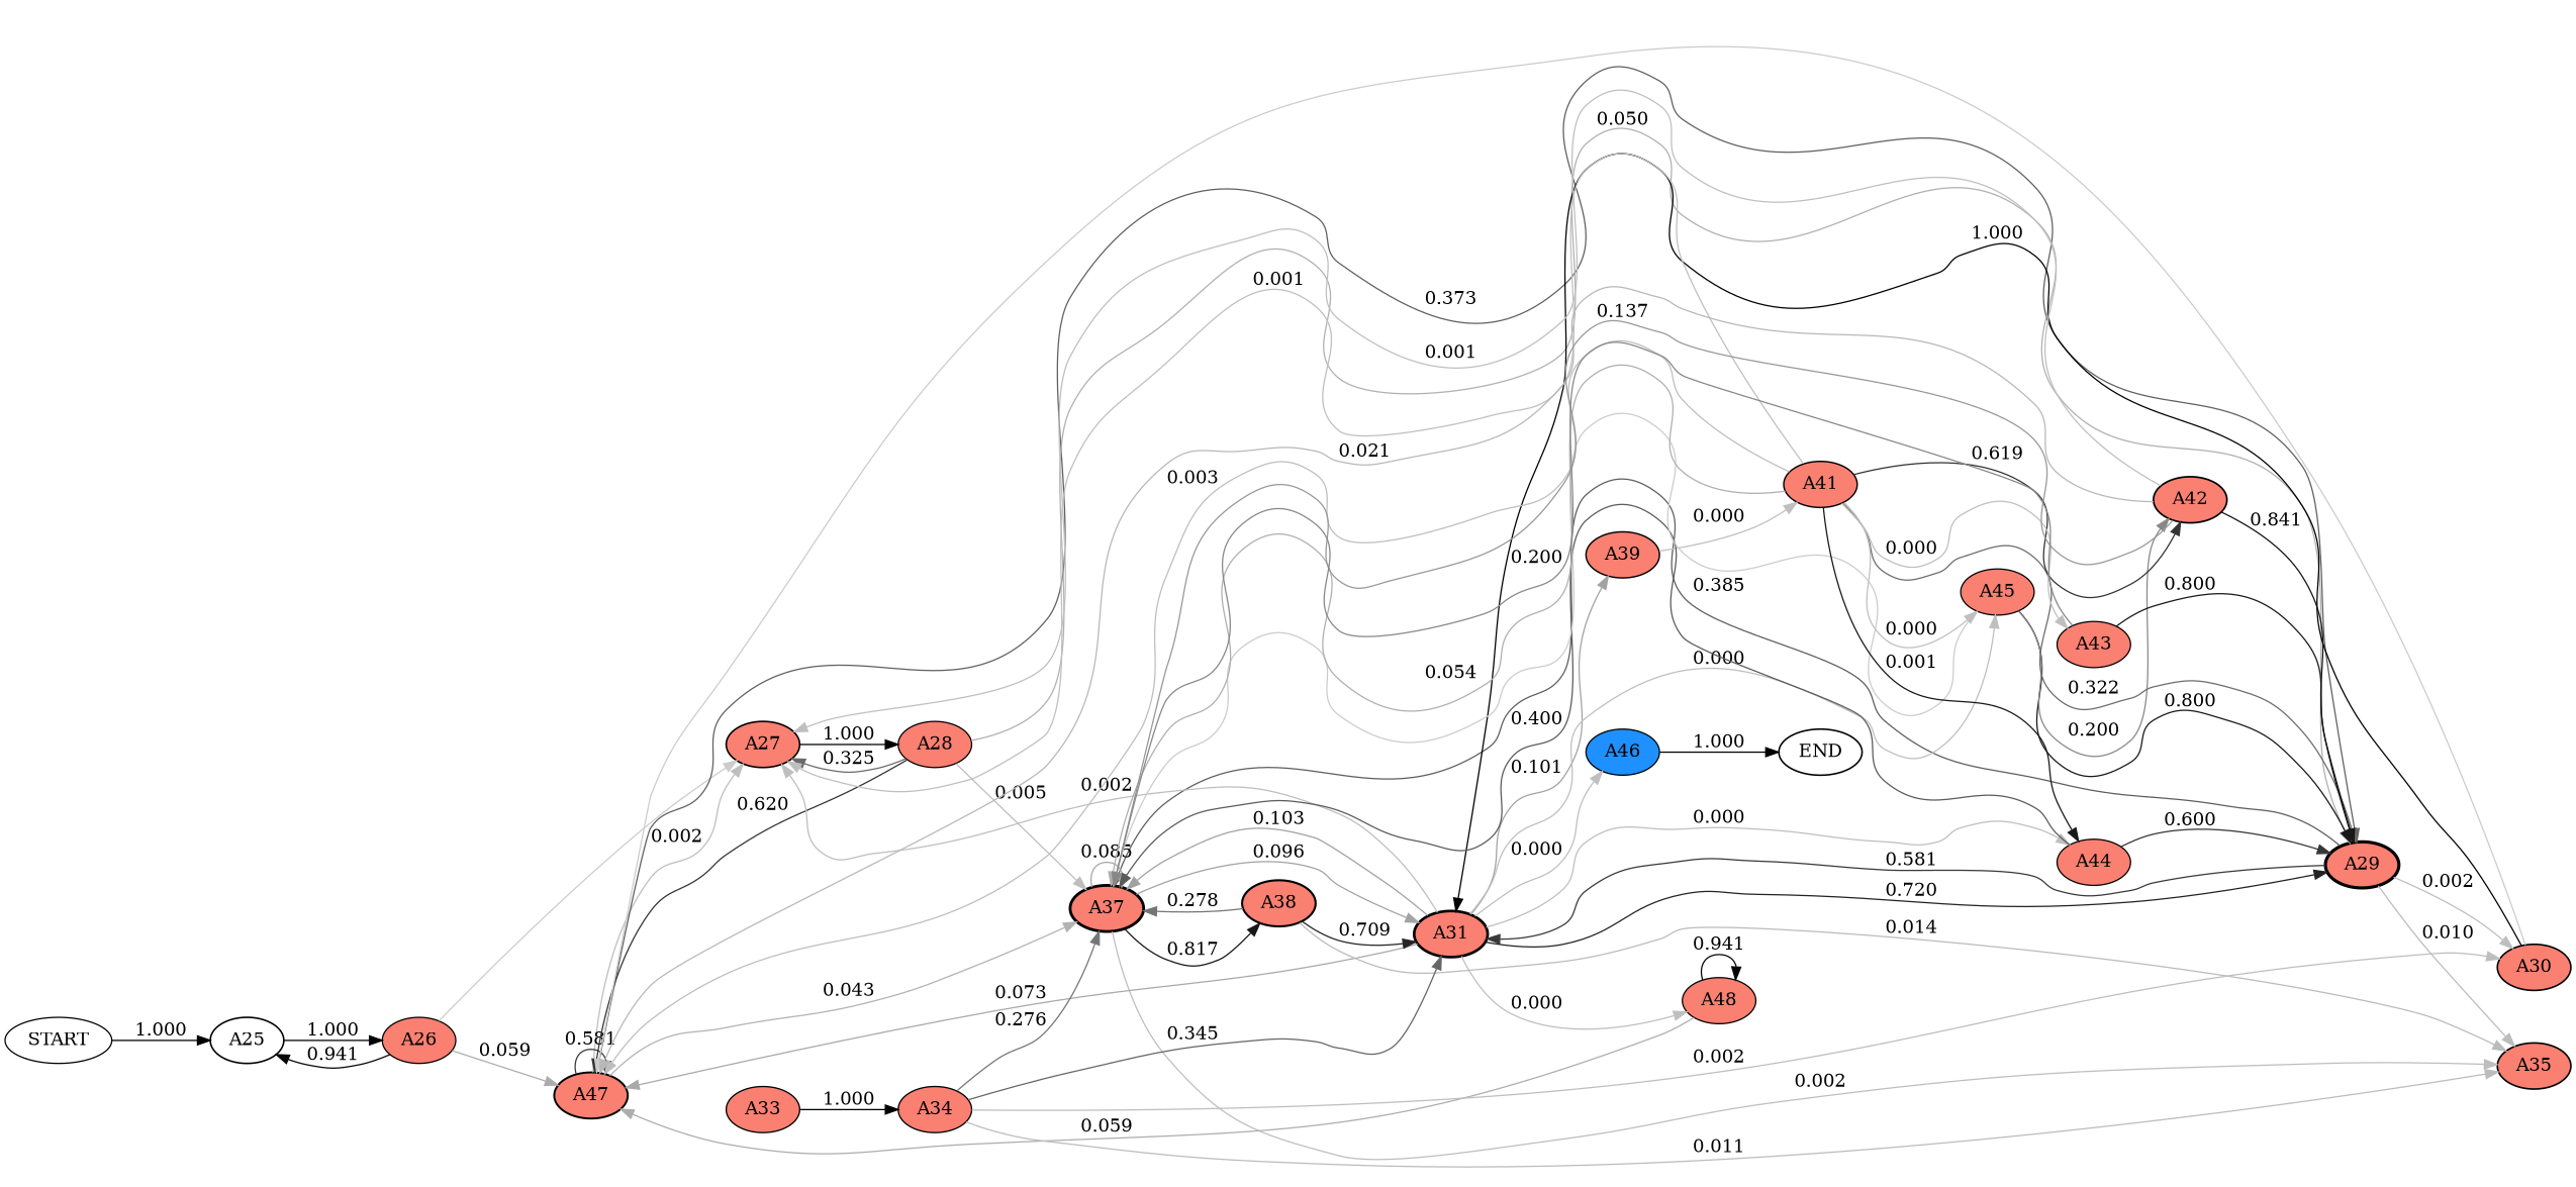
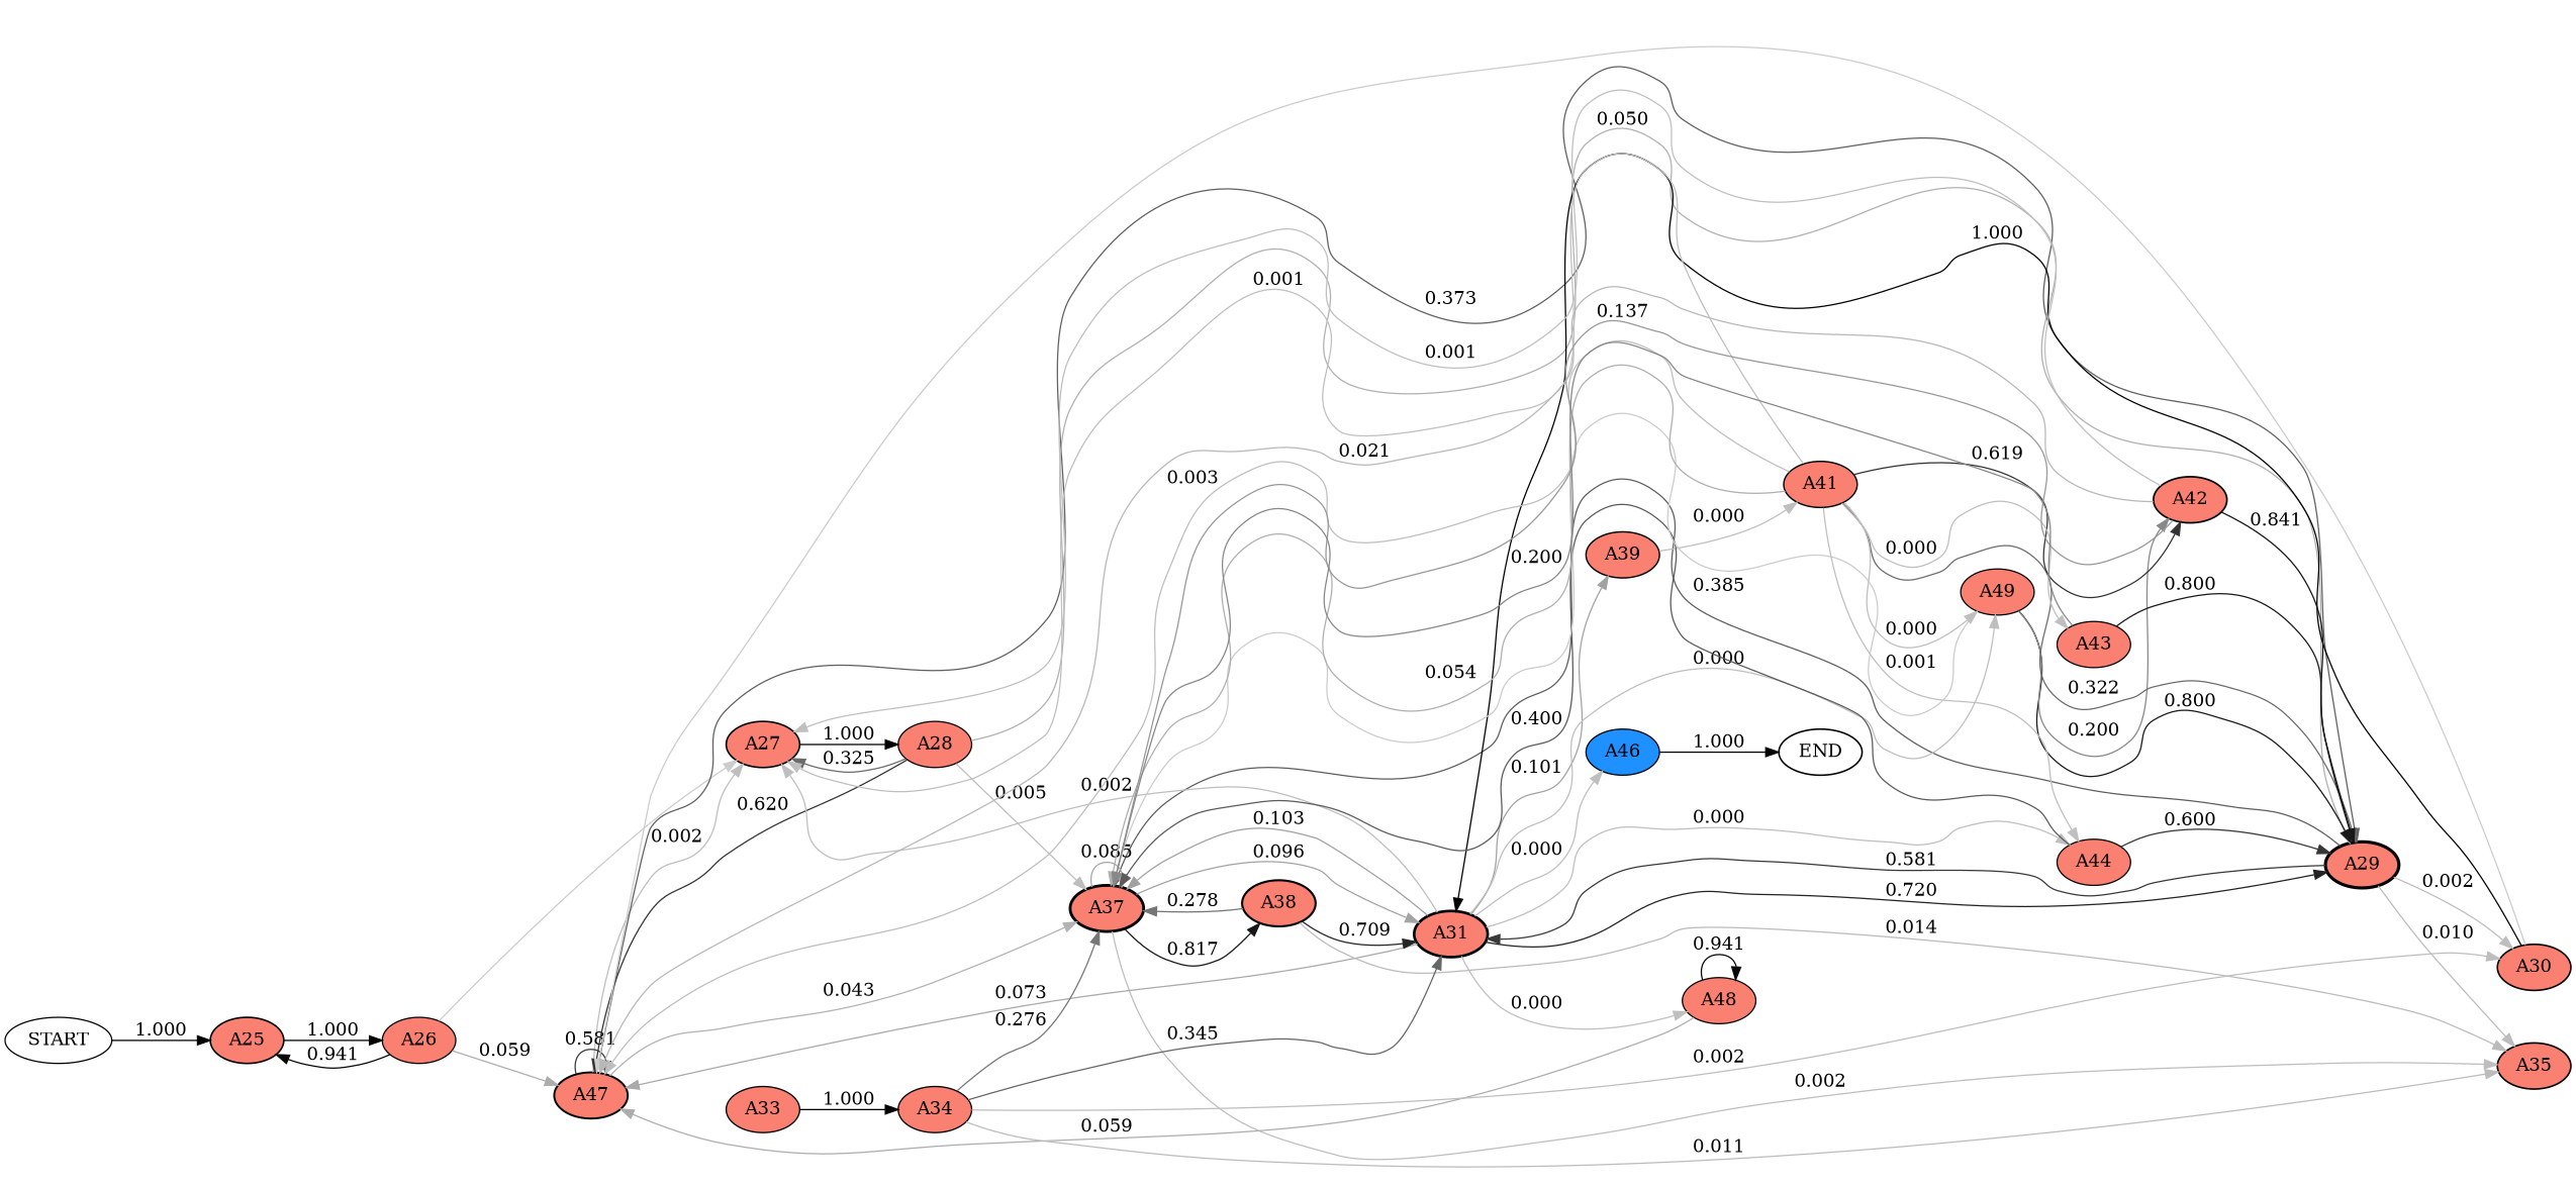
  digraph {
    rankdir=LR
    node [color=black fillcolor="#fa8072" fontcolor=black penwidth=1.0000094321828206 style=filled]
    edge [color="#bfbfbf" fontcolor=black weight=0.001]
    START [fillcolor="#ffffff"]
-   A25 [fillcolor="#ffffff" penwidth=1.2502004306981873]
+   A25 [penwidth=1.2502004306981873]
    A26 [penwidth=1.0001603445585499]
    A27 [penwidth=1.2549969561760932]
    A47 [penwidth=1.5303686450609866]
    A28 [penwidth=1.0039975649408746]
    A29 [penwidth=2.46899117462603]
    A37 [penwidth=2.226572021262383]
    A30 [penwidth=1.2527111355670661]
    A31 [penwidth=2.097593751950526]
    A35 [penwidth=1.2786046793111183]
    A38 [penwidth=1.6486265464116463]
    A39 [penwidth=1.124989556356208]
    A44 [penwidth=1.0000943209846502]
-   A45 [penwidth=1.0000471607266452]
+   A45 [penwidth=1.0000471607266452 label=A49]
    A46 [fillcolor="#1e90ff"]
    A48 [penwidth=1.0001603445585499]
    A41 [penwidth=1.124989556356208]
    A42 [penwidth=1.3472534415734367]
    END [fillcolor="#ffffff" penwidth=1.2500117902285257]
    A33 [penwidth=1.0365404012215667]
    A34 [penwidth=1.0365404012215667]
    A43 [penwidth=1.0000471607266452]
    START -> A25 [color="#000000" label=1.000 weight=1.0]
    A25 -> A26 [color="#000000" label=1.000 weight=1.0]
    A26 -> A25 [color="#060606" label=0.941 weight=0.9411764705882352]
    A26 -> A27 [color="#cccccc" fontcolor="#cccccc" label=" " weight=0.011764705882352958]
    A26 -> A47 [color="#adadad" label=0.059 weight=0.04705882352941183]
    A27 -> A28 [color="#000000" label=1.000 weight=1.0]
    A47 -> A27 [color="#bebebe" label=0.002 weight=0.0023455824863172466]
    A47 -> A47 [color="#393939" label=0.581 weight=0.5799761326696958]
    A47 -> A29 [color="#606060" label=0.373 weight=0.3729681906091825]
    A47 -> A37 [color="#b2b2b2" label=0.043 weight=0.044710094234804564]
    A28 -> A27 [color="#6b6b6b" label=0.325 weight=0.3515551366635277]
    A28 -> A47 [color="#333333" label=0.620 weight=0.496701225259185]
    A28 -> A29 [color="#b0b0b0" label=0.050 weight=0.1399622997172496]
    A28 -> A37 [color="#bdbdbd" label=0.005 weight=0.01178133836003779]
    A29 -> A37 [color="#5e5e5e" label=0.385 weight=0.380542901090821]
    A29 -> A30 [color="#bebebe" label=0.002 weight=0.0019551221605395657]
    A29 -> A31 [color="#393939" label=0.581 weight=0.585332431323052]
    A29 -> A35 [color="#bcbcbc" label=0.010 weight=0.0107722040455938]
    A37 -> A37 [color="#a6a6a6" label=0.085 weight=0.08446502830570346]
    A37 -> A31 [color="#a3a3a3" label=0.096 weight=0.09424260770855178]
    A37 -> A35 [color="#bebebe" label=0.002 weight=0.0015091721428564782]
    A37 -> A38 [color="#161616" label=0.817 weight=0.8197831918428883]
    A30 -> A47 [color="#cccccc" fontcolor="#cccccc" label=" "]
    A30 -> A31 [color="#000000" label=1.000 weight=0.9991319444444445]
    A31 -> A27 [color="#bebebe" label=0.002 weight=0.0016427458489410298]
    A31 -> A47 [color="#a9a9a9" label=0.073 weight=0.05862199768204572]
    A31 -> A29 [color="#232323" label=0.720 weight=0.7312773066808056]
    A31 -> A37 [color="#a1a1a1" label=0.103 weight=0.10463097157839099]
    A31 -> A39 [color="#a2a2a2" label=0.101 weight=0.10377559517498343]
    A31 -> A44 [label=0.000]
    A31 -> A45 [label=0.000]
    A31 -> A46 [label=0.000]
    A31 -> A48 [label=0.000]
    A38 -> A37 [color="#757575" label=0.278 weight=0.28399810245772134]
    A38 -> A31 [color="#252525" label=0.709 weight=0.7025169404256526]
    A38 -> A35 [color="#bbbbbb" label=0.014 weight=0.013484957116626046]
    A39 -> A41 [label=0.000]
    A44 -> A29 [color="#363636" label=0.600 weight=0.6904761904761906]
    A44 -> A37 [color="#5b5b5b" label=0.400 weight=0.3095238095238095]
    A45 -> A29 [color="#181818" label=0.800 weight=0.6190476190476191]
    A45 -> A37 [color="#cccccc" fontcolor="#cccccc" label=" " weight=0.09523809523809523]
    A45 -> A42 [color="#888888" label=0.200 weight=0.2857142857142857]
    A46 -> END [color="#000000" label=1.000 weight=1.0]
    A48 -> A47 [color="#adadad" label=0.059 weight=0.05882352941176477]
    A48 -> A48 [color="#060606" label=0.941 weight=0.9411764705882352]
    A41 -> A27 [label=0.001]
    A41 -> A47 [color="#bebebe" label=0.003 weight=0.002956253276636782]
    A41 -> A29 [color="#6c6c6c" label=0.322 weight=0.3263091978796672]
    A41 -> A37 [color="#afafaf" label=0.054 weight=0.058775557756190776]
-   A41 -> A44 [color="#181818" label=0.001]
+   A41 -> A44 [label=0.001]
    A41 -> A45 [label=0.000]
    A41 -> A42 [color="#333333" label=0.619 weight=0.6108230908137235]
    A41 -> A43 [label=0.000]
    A42 -> A27 [label=0.001 weight=0.0010011918951137134]
    A42 -> A47 [color="#b8b8b8" label=0.021 weight=0.01840286054828061]
    A42 -> A29 [color="#131313" label=0.841 weight=0.8359237187126576]
    A42 -> A37 [color="#989898" label=0.137 weight=0.14467222884394812]
    A33 -> A34 [color="#000000" label=1.000 weight=1.0]
    A34 -> A37 [color="#767676" label=0.276 weight=0.27392449517119716]
    A34 -> A30 [color="#bebebe" label=0.002 weight=0.0011361875742393944]
    A34 -> A31 [color="#666666" label=0.345 weight=0.35485203739090326]
    A34 -> A35 [color="#bcbcbc" label=0.011 weight=0.008779631255486212]
    A43 -> A29 [color="#181818" label=0.800 weight=0.8181818181818181]
    A43 -> A37 [color="#888888" label=0.200 weight=0.18181818181818177]
  }
